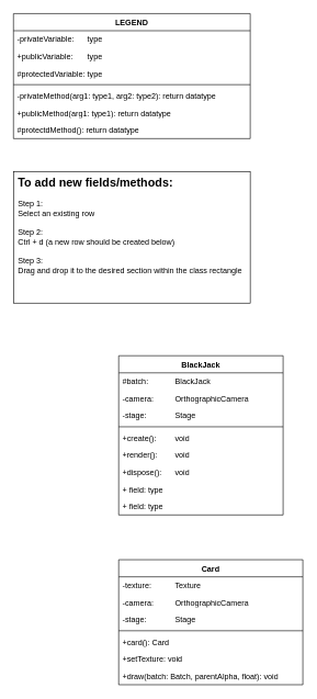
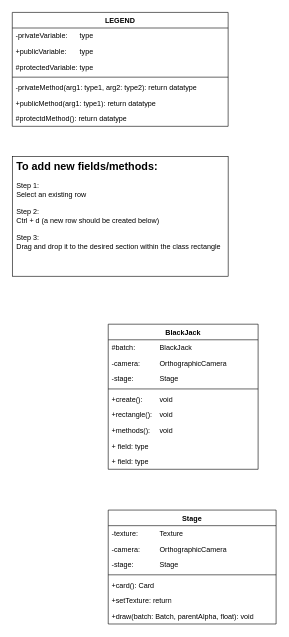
  <mxCell id="0" />
  <mxCell id="1" parent="0" />
  <mxCell id="2" value="BlackJack" style="swimlane;fontStyle=1;align=center;verticalAlign=top;childLayout=stackLayout;horizontal=1;startSize=26;horizontalStack=0;resizeParent=1;resizeParentMax=0;resizeLast=0;collapsible=1;marginBottom=0;whiteSpace=wrap;html=1;labelBackgroundColor=default;" vertex="1" parent="1"><mxGeometry x="180" y="540" width="250" height="242" as="geometry" /></mxCell>
  <mxCell id="3" value="#batch:&lt;span style=&quot;white-space: pre;&quot;&gt;&#09;&lt;/span&gt;&lt;span style=&quot;white-space: pre;&quot;&gt;&#09;&lt;/span&gt;BlackJack" style="text;strokeColor=none;fillColor=none;align=left;verticalAlign=top;spacingLeft=4;spacingRight=4;overflow=hidden;rotatable=0;points=[[0,0.5],[1,0.5]];portConstraint=eastwest;whiteSpace=wrap;html=1;" vertex="1" parent="2"><mxGeometry y="26" width="250" height="26" as="geometry" /></mxCell>
  <mxCell id="4" value="-camera:&lt;span style=&quot;white-space: pre;&quot;&gt;&#09;&lt;/span&gt;&lt;span style=&quot;white-space: pre;&quot;&gt;&#09;&lt;/span&gt;OrthographicCamera" style="text;strokeColor=none;fillColor=none;align=left;verticalAlign=top;spacingLeft=4;spacingRight=4;overflow=hidden;rotatable=0;points=[[0,0.5],[1,0.5]];portConstraint=eastwest;whiteSpace=wrap;html=1;" vertex="1" parent="2"><mxGeometry y="52" width="250" height="26" as="geometry" /></mxCell>
  <mxCell id="5" value="-stage:&lt;span style=&quot;white-space: pre;&quot;&gt;&#09;&lt;/span&gt;&lt;span style=&quot;white-space: pre;&quot;&gt;&#09;&lt;/span&gt;Stage" style="text;strokeColor=none;fillColor=none;align=left;verticalAlign=top;spacingLeft=4;spacingRight=4;overflow=hidden;rotatable=0;points=[[0,0.5],[1,0.5]];portConstraint=eastwest;whiteSpace=wrap;html=1;" vertex="1" parent="2"><mxGeometry y="78" width="250" height="26" as="geometry" /></mxCell>
  <mxCell id="6" value="" style="line;strokeWidth=1;fillColor=none;align=left;verticalAlign=middle;spacingTop=-1;spacingLeft=3;spacingRight=3;rotatable=0;labelPosition=right;points=[];portConstraint=eastwest;strokeColor=inherit;" vertex="1" parent="2"><mxGeometry y="104" width="250" height="8" as="geometry" /></mxCell>
  <mxCell id="7" value="+create():&lt;span style=&quot;white-space: pre;&quot;&gt;&#09;&lt;/span&gt;void" style="text;strokeColor=none;fillColor=none;align=left;verticalAlign=top;spacingLeft=4;spacingRight=4;overflow=hidden;rotatable=0;points=[[0,0.5],[1,0.5]];portConstraint=eastwest;whiteSpace=wrap;html=1;" vertex="1" parent="2"><mxGeometry y="112" width="250" height="26" as="geometry" /></mxCell>
- <mxCell id="8" value="+render():&lt;span style=&quot;white-space: pre;&quot;&gt;&#09;&lt;/span&gt;void" style="text;strokeColor=none;fillColor=none;align=left;verticalAlign=top;spacingLeft=4;spacingRight=4;overflow=hidden;rotatable=0;points=[[0,0.5],[1,0.5]];portConstraint=eastwest;whiteSpace=wrap;html=1;" vertex="1" parent="2"><mxGeometry y="138" width="250" height="26" as="geometry" /></mxCell>
- <mxCell id="9" value="+dispose():&lt;span style=&quot;white-space: pre;&quot;&gt;&#09;&lt;/span&gt;void" style="text;strokeColor=none;fillColor=none;align=left;verticalAlign=top;spacingLeft=4;spacingRight=4;overflow=hidden;rotatable=0;points=[[0,0.5],[1,0.5]];portConstraint=eastwest;whiteSpace=wrap;html=1;" vertex="1" parent="2"><mxGeometry y="164" width="250" height="26" as="geometry" /></mxCell>
+ <mxCell id="8" value="+rectangle():&lt;span style=&quot;white-space: pre;&quot;&gt;&#09;&lt;/span&gt;void" style="text;strokeColor=none;fillColor=none;align=left;verticalAlign=top;spacingLeft=4;spacingRight=4;overflow=hidden;rotatable=0;points=[[0,0.5],[1,0.5]];portConstraint=eastwest;whiteSpace=wrap;html=1;" vertex="1" parent="2"><mxGeometry y="138" width="250" height="26" as="geometry" /></mxCell>
+ <mxCell id="9" value="+methods():&lt;span style=&quot;white-space: pre;&quot;&gt;&#09;&lt;/span&gt;void" style="text;strokeColor=none;fillColor=none;align=left;verticalAlign=top;spacingLeft=4;spacingRight=4;overflow=hidden;rotatable=0;points=[[0,0.5],[1,0.5]];portConstraint=eastwest;whiteSpace=wrap;html=1;" vertex="1" parent="2"><mxGeometry y="164" width="250" height="26" as="geometry" /></mxCell>
  <mxCell id="10" value="+ field: type" style="text;strokeColor=none;fillColor=none;align=left;verticalAlign=top;spacingLeft=4;spacingRight=4;overflow=hidden;rotatable=0;points=[[0,0.5],[1,0.5]];portConstraint=eastwest;whiteSpace=wrap;html=1;" vertex="1" parent="2"><mxGeometry y="190" width="250" height="26" as="geometry" /></mxCell>
  <mxCell id="11" value="+ field: type" style="text;strokeColor=none;fillColor=none;align=left;verticalAlign=top;spacingLeft=4;spacingRight=4;overflow=hidden;rotatable=0;points=[[0,0.5],[1,0.5]];portConstraint=eastwest;whiteSpace=wrap;html=1;" vertex="1" parent="2"><mxGeometry y="216" width="250" height="26" as="geometry" /></mxCell>
  <mxCell id="12" value="LEGEND" style="swimlane;fontStyle=1;align=center;verticalAlign=top;childLayout=stackLayout;horizontal=1;startSize=26;horizontalStack=0;resizeParent=1;resizeParentMax=0;resizeLast=0;collapsible=1;marginBottom=0;whiteSpace=wrap;html=1;labelBackgroundColor=default;" vertex="1" parent="1"><mxGeometry y="20" width="360" height="190" as="geometry" x="20" /></mxCell>
  <mxCell id="13" value="-privateVariable:&lt;span style=&quot;white-space: pre;&quot;&gt;&#09;&lt;/span&gt;type" style="text;strokeColor=none;fillColor=none;align=left;verticalAlign=top;spacingLeft=4;spacingRight=4;overflow=hidden;rotatable=0;points=[[0,0.5],[1,0.5]];portConstraint=eastwest;whiteSpace=wrap;html=1;" vertex="1" parent="12"><mxGeometry y="26" width="360" height="26" as="geometry" /></mxCell>
  <mxCell id="14" value="+publicVariable:&lt;span style=&quot;white-space: pre;&quot;&gt;&#09;&lt;/span&gt;type" style="text;strokeColor=none;fillColor=none;align=left;verticalAlign=top;spacingLeft=4;spacingRight=4;overflow=hidden;rotatable=0;points=[[0,0.5],[1,0.5]];portConstraint=eastwest;whiteSpace=wrap;html=1;" vertex="1" parent="12"><mxGeometry y="52" width="360" height="26" as="geometry" /></mxCell>
  <mxCell id="15" value="#protectedVariable:&lt;span style=&quot;white-space: pre;&quot;&gt;&#09;&lt;/span&gt;type" style="text;strokeColor=none;fillColor=none;align=left;verticalAlign=top;spacingLeft=4;spacingRight=4;overflow=hidden;rotatable=0;points=[[0,0.5],[1,0.5]];portConstraint=eastwest;whiteSpace=wrap;html=1;" vertex="1" parent="12"><mxGeometry y="78" width="360" height="26" as="geometry" /></mxCell>
  <mxCell id="16" value="" style="line;strokeWidth=1;fillColor=none;align=left;verticalAlign=middle;spacingTop=-1;spacingLeft=3;spacingRight=3;rotatable=0;labelPosition=right;points=[];portConstraint=eastwest;strokeColor=inherit;" vertex="1" parent="12"><mxGeometry y="104" width="360" height="8" as="geometry" /></mxCell>
  <mxCell id="17" value="-privateMethod(arg1: type1, arg2: type2): return datatype" style="text;strokeColor=none;fillColor=none;align=left;verticalAlign=top;spacingLeft=4;spacingRight=4;overflow=hidden;rotatable=0;points=[[0,0.5],[1,0.5]];portConstraint=eastwest;whiteSpace=wrap;html=1;" vertex="1" parent="12"><mxGeometry y="112" width="360" height="26" as="geometry" /></mxCell>
  <mxCell id="18" value="+publicMethod(arg1: type1): return datatype" style="text;strokeColor=none;fillColor=none;align=left;verticalAlign=top;spacingLeft=4;spacingRight=4;overflow=hidden;rotatable=0;points=[[0,0.5],[1,0.5]];portConstraint=eastwest;whiteSpace=wrap;html=1;" vertex="1" parent="12"><mxGeometry y="138" width="360" height="26" as="geometry" /></mxCell>
  <mxCell id="19" value="#protectdMethod(): return datatype" style="text;strokeColor=none;fillColor=none;align=left;verticalAlign=top;spacingLeft=4;spacingRight=4;overflow=hidden;rotatable=0;points=[[0,0.5],[1,0.5]];portConstraint=eastwest;whiteSpace=wrap;html=1;" vertex="1" parent="12"><mxGeometry y="164" width="360" height="26" as="geometry" /></mxCell>
  <mxCell id="20" value="&lt;font style=&quot;&quot;&gt;&lt;b style=&quot;&quot;&gt;&lt;font style=&quot;font-size: 18px;&quot;&gt;To add new fields/methods:&lt;/font&gt;&lt;/b&gt;&lt;br&gt;&lt;br&gt;Step 1:&lt;br&gt;Select an existing row&lt;br&gt;&lt;br&gt;Step 2:&lt;br&gt;Ctrl + d (a new row should be created below)&lt;br&gt;&lt;br&gt;Step 3:&lt;br&gt;Drag and drop it to the desired section within the class rectangle&lt;br&gt;&lt;/font&gt;" style="text;html=1;strokeColor=default;fillColor=none;align=left;verticalAlign=top;whiteSpace=wrap;rounded=0;strokeWidth=1;spacingLeft=5;spacingBottom=5;spacingRight=5;labelBackgroundColor=default;" vertex="1" parent="1"><mxGeometry width="360" height="200" as="geometry" x="20" y="260" /></mxCell>
- <mxCell id="21" value="Card" style="swimlane;fontStyle=1;align=center;verticalAlign=top;childLayout=stackLayout;horizontal=1;startSize=26;horizontalStack=0;resizeParent=1;resizeParentMax=0;resizeLast=0;collapsible=1;marginBottom=0;whiteSpace=wrap;html=1;labelBackgroundColor=default;" vertex="1" parent="1"><mxGeometry x="180" y="850" width="280" height="190" as="geometry" /></mxCell>
+ <mxCell id="21" value="Stage" style="swimlane;fontStyle=1;align=center;verticalAlign=top;childLayout=stackLayout;horizontal=1;startSize=26;horizontalStack=0;resizeParent=1;resizeParentMax=0;resizeLast=0;collapsible=1;marginBottom=0;whiteSpace=wrap;html=1;labelBackgroundColor=default;" vertex="1" parent="1"><mxGeometry x="180" y="850" width="280" height="190" as="geometry" /></mxCell>
  <mxCell id="22" value="-texture:&lt;span style=&quot;white-space: pre;&quot;&gt;&#09;&lt;/span&gt;&lt;span style=&quot;white-space: pre;&quot;&gt;&#09;&lt;/span&gt;Texture" style="text;strokeColor=none;fillColor=none;align=left;verticalAlign=top;spacingLeft=4;spacingRight=4;overflow=hidden;rotatable=0;points=[[0,0.5],[1,0.5]];portConstraint=eastwest;whiteSpace=wrap;html=1;" vertex="1" parent="21"><mxGeometry y="26" width="280" height="26" as="geometry" /></mxCell>
  <mxCell id="23" value="-camera:&lt;span style=&quot;white-space: pre;&quot;&gt;&#09;&lt;/span&gt;&lt;span style=&quot;white-space: pre;&quot;&gt;&#09;&lt;/span&gt;OrthographicCamera" style="text;strokeColor=none;fillColor=none;align=left;verticalAlign=top;spacingLeft=4;spacingRight=4;overflow=hidden;rotatable=0;points=[[0,0.5],[1,0.5]];portConstraint=eastwest;whiteSpace=wrap;html=1;" vertex="1" parent="21"><mxGeometry y="52" width="280" height="26" as="geometry" /></mxCell>
  <mxCell id="24" value="-stage:&lt;span style=&quot;white-space: pre;&quot;&gt;&#09;&lt;/span&gt;&lt;span style=&quot;white-space: pre;&quot;&gt;&#09;&lt;/span&gt;Stage" style="text;strokeColor=none;fillColor=none;align=left;verticalAlign=top;spacingLeft=4;spacingRight=4;overflow=hidden;rotatable=0;points=[[0,0.5],[1,0.5]];portConstraint=eastwest;whiteSpace=wrap;html=1;" vertex="1" parent="21"><mxGeometry y="78" width="280" height="26" as="geometry" /></mxCell>
  <mxCell id="25" value="" style="line;strokeWidth=1;fillColor=none;align=left;verticalAlign=middle;spacingTop=-1;spacingLeft=3;spacingRight=3;rotatable=0;labelPosition=right;points=[];portConstraint=eastwest;strokeColor=inherit;" vertex="1" parent="21"><mxGeometry y="104" width="280" height="8" as="geometry" /></mxCell>
  <mxCell id="26" value="+card(): Card" style="text;strokeColor=none;fillColor=none;align=left;verticalAlign=top;spacingLeft=4;spacingRight=4;overflow=hidden;rotatable=0;points=[[0,0.5],[1,0.5]];portConstraint=eastwest;whiteSpace=wrap;html=1;" vertex="1" parent="21"><mxGeometry y="112" width="280" height="26" as="geometry" /></mxCell>
- <mxCell id="27" value="+setTexture: void" style="text;strokeColor=none;fillColor=none;align=left;verticalAlign=top;spacingLeft=4;spacingRight=4;overflow=hidden;rotatable=0;points=[[0,0.5],[1,0.5]];portConstraint=eastwest;whiteSpace=wrap;html=1;" vertex="1" parent="21"><mxGeometry y="138" width="280" height="26" as="geometry" /></mxCell>
+ <mxCell id="27" value="+setTexture: return" style="text;strokeColor=none;fillColor=none;align=left;verticalAlign=top;spacingLeft=4;spacingRight=4;overflow=hidden;rotatable=0;points=[[0,0.5],[1,0.5]];portConstraint=eastwest;whiteSpace=wrap;html=1;" vertex="1" parent="21"><mxGeometry y="138" width="280" height="26" as="geometry" /></mxCell>
  <mxCell id="28" value="+draw(batch: Batch, parentAlpha, float): void" style="text;strokeColor=none;fillColor=none;align=left;verticalAlign=top;spacingLeft=4;spacingRight=4;overflow=hidden;rotatable=0;points=[[0,0.5],[1,0.5]];portConstraint=eastwest;whiteSpace=wrap;html=1;" vertex="1" parent="21"><mxGeometry y="164" width="280" height="26" as="geometry" /></mxCell>
